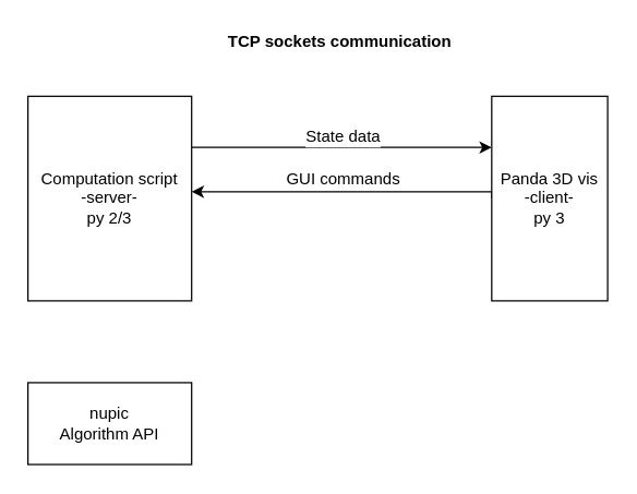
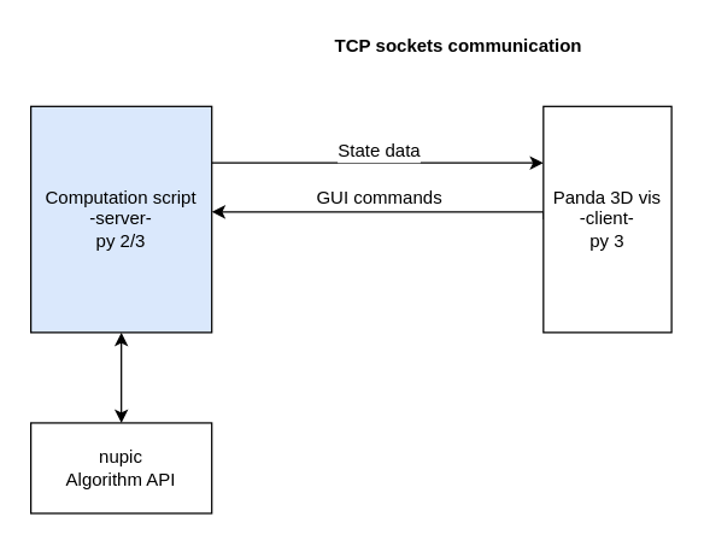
  <mxCell id="0" />
  <mxCell id="1" parent="0" />
  <mxCell id="2" style="edgeStyle=orthogonalEdgeStyle;rounded=0;orthogonalLoop=1;jettySize=auto;html=1;exitX=1;exitY=0.25;exitDx=0;exitDy=0;entryX=0;entryY=0.25;entryDx=0;entryDy=0;" edge="1" parent="1" source="5" target="8"><mxGeometry relative="1" as="geometry" /></mxCell>
  <mxCell id="3" value="State data" style="text;html=1;resizable=0;points=[];align=center;verticalAlign=middle;labelBackgroundColor=#ffffff;" vertex="1" connectable="0" parent="2"><mxGeometry x="0.118" y="2" relative="1" as="geometry"><mxPoint x="-13" y="-6" as="offset" /></mxGeometry></mxCell>
- <mxCell id="5" value="Computation script&lt;br&gt;&lt;div&gt;-server-&lt;/div&gt;&lt;div&gt;py 2/3&lt;br&gt;&lt;/div&gt;" style="rounded=0;whiteSpace=wrap;html=1;" vertex="1" parent="1"><mxGeometry x="20" y="70" width="120" height="150" as="geometry" /></mxCell>
+ <mxCell id="4" style="edgeStyle=orthogonalEdgeStyle;rounded=0;orthogonalLoop=1;jettySize=auto;html=1;exitX=0.5;exitY=1;exitDx=0;exitDy=0;startArrow=classic;startFill=1;" edge="1" parent="1" source="5" target="10"><mxGeometry relative="1" as="geometry" /></mxCell>
+ <mxCell id="5" value="Computation script&lt;br&gt;&lt;div&gt;-server-&lt;/div&gt;&lt;div&gt;py 2/3&lt;br&gt;&lt;/div&gt;" style="rounded=0;whiteSpace=wrap;html=1;fillColor=#dae8fc;" vertex="1" parent="1"><mxGeometry x="20" y="70" width="120" height="150" as="geometry" /></mxCell>
  <mxCell id="6" style="edgeStyle=orthogonalEdgeStyle;rounded=0;orthogonalLoop=1;jettySize=auto;html=1;exitX=0;exitY=0.5;exitDx=0;exitDy=0;" edge="1" parent="1" source="8" target="5"><mxGeometry relative="1" as="geometry"><Array as="points"><mxPoint x="360" y="140" /></Array></mxGeometry></mxCell>
  <mxCell id="7" value="GUI commands" style="text;html=1;resizable=0;points=[];align=center;verticalAlign=middle;labelBackgroundColor=#ffffff;" vertex="1" connectable="0" parent="6"><mxGeometry x="0.154" relative="1" as="geometry"><mxPoint x="15" y="-10" as="offset" /></mxGeometry></mxCell>
  <mxCell id="8" value="&lt;div&gt;Panda 3D vis &lt;br&gt;-client-&lt;/div&gt;&lt;div&gt;py 3&lt;br&gt;&lt;/div&gt;" style="rounded=0;whiteSpace=wrap;html=1;" vertex="1" parent="1"><mxGeometry x="360" y="70" width="85" height="150" as="geometry" /></mxCell>
- <mxCell id="9" value="TCP sockets communication" style="text;html=1;resizable=0;points=[];autosize=1;align=left;verticalAlign=top;spacingTop=-4;fontStyle=1" vertex="1" parent="1"><mxGeometry x="165" y="20" width="170" height="20" as="geometry" /></mxCell>
+ <mxCell id="9" value="TCP sockets communication" style="text;html=1;resizable=0;points=[];autosize=1;align=left;verticalAlign=top;spacingTop=-4;fontStyle=1" vertex="1" parent="1"><mxGeometry x="220" y="20" width="170" height="20" as="geometry" /></mxCell>
  <mxCell id="10" value="nupic&lt;br&gt;Algorithm API" style="rounded=0;whiteSpace=wrap;html=1;" vertex="1" parent="1"><mxGeometry x="20" y="280" width="120" height="60" as="geometry" /></mxCell>
